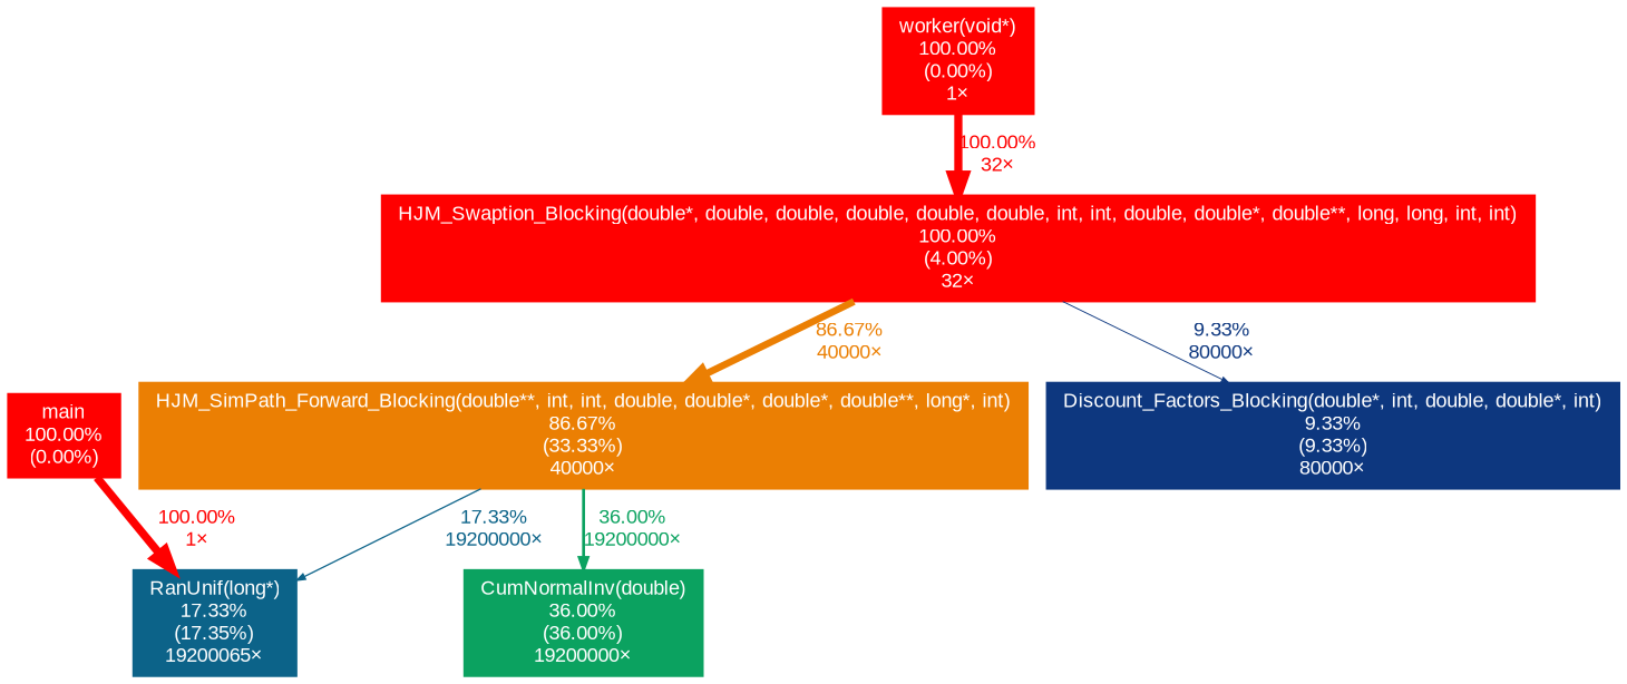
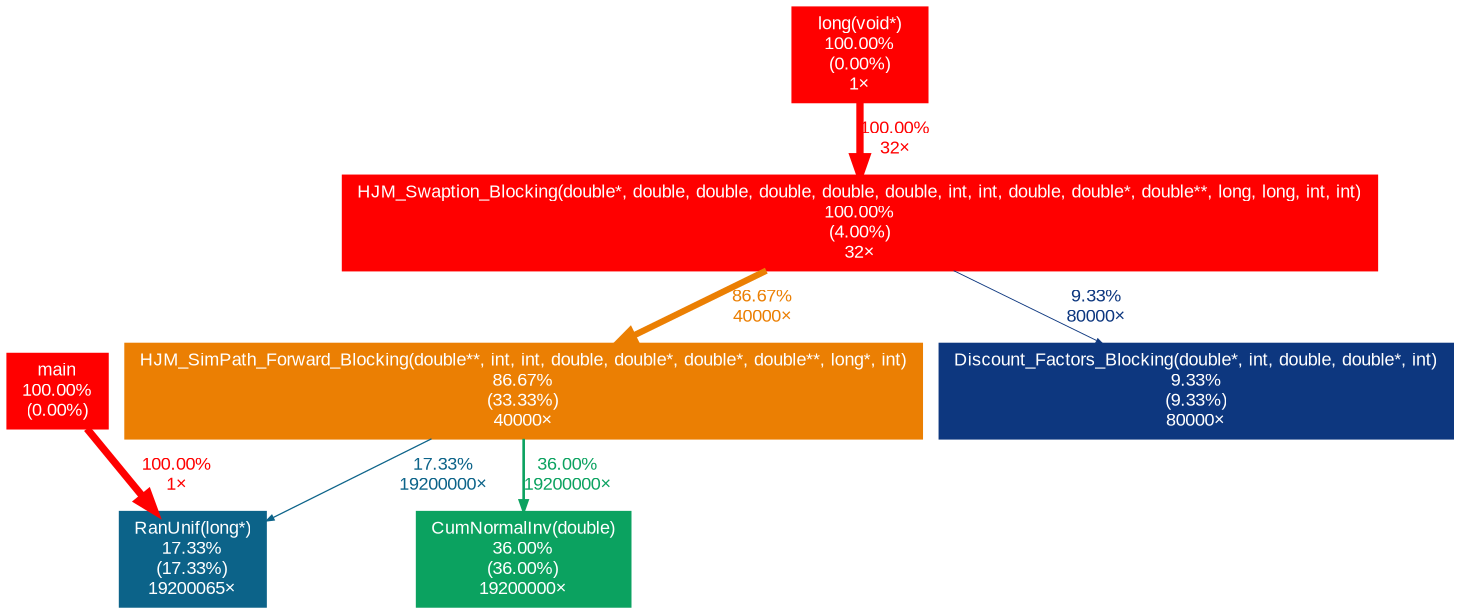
  digraph {
    fontname=Arial
    nodesep=0.125
    ranksep=0.25
    node [color="#ff0000" fontcolor="#ffffff" fontname=Arial fontsize=10.00 shape=box style=filled]
    edge [arrowsize=1.00 color="#ff0000" fontcolor="#ff0000" fontname=Arial fontsize=10.00 labeldistance=4.00 penwidth=4.00]
    n1 [height=0 label="main\n100.00%\n(0.00%)" width=0]
-   n2 [color="#0c6389" height=0 label="RanUnif(long*)\n17.33%\n(17.35%)\n19200065×" width=0]
-   n3 [height=0 label="worker(void*)\n100.00%\n(0.00%)\n1×" width=0]
+   n2 [color="#0c6389" height=0 label="RanUnif(long*)\n17.33%\n(17.33%)\n19200065×" width=0]
+   n3 [height=0 label="long(void*)\n100.00%\n(0.00%)\n1×" width=0]
    n4 [height=0 label="HJM_Swaption_Blocking(double*, double, double, double, double, double, int, int, double, double*, double**, long, long, int, int)\n100.00%\n(4.00%)\n32×" width=0]
    n5 [color="#eb7f03" height=0 label="HJM_SimPath_Forward_Blocking(double**, int, int, double, double*, double*, double**, long*, int)\n86.67%\n(33.33%)\n40000×" width=0]
    n6 [color="#0d377f" height=0 label="Discount_Factors_Blocking(double*, int, double, double*, int)\n9.33%\n(9.33%)\n80000×" width=0]
    n7 [color="#0ba260" height=0 label="CumNormalInv(double)\n36.00%\n(36.00%)\n19200000×" width=0]
    n1 -> n2 [label="100.00%\n1×"]
    n3 -> n4 [label="100.00%\n32×"]
    n4 -> n5 [arrowsize=0.93 color="#eb7f03" fontcolor="#eb7f03" label="86.67%\n40000×" labeldistance=3.47 penwidth=3.47]
    n4 -> n6 [arrowsize=0.35 color="#0d377f" fontcolor="#0d377f" label="9.33%\n80000×" labeldistance=0.50 penwidth=0.50]
    n5 -> n2 [arrowsize=0.42 color="#0c6389" fontcolor="#0c6389" label="17.33%\n19200000×" labeldistance=0.69 penwidth=0.69]
    n5 -> n7 [arrowsize=0.60 color="#0ba260" fontcolor="#0ba260" label="36.00%\n19200000×" labeldistance=1.44 penwidth=1.44]
  }
